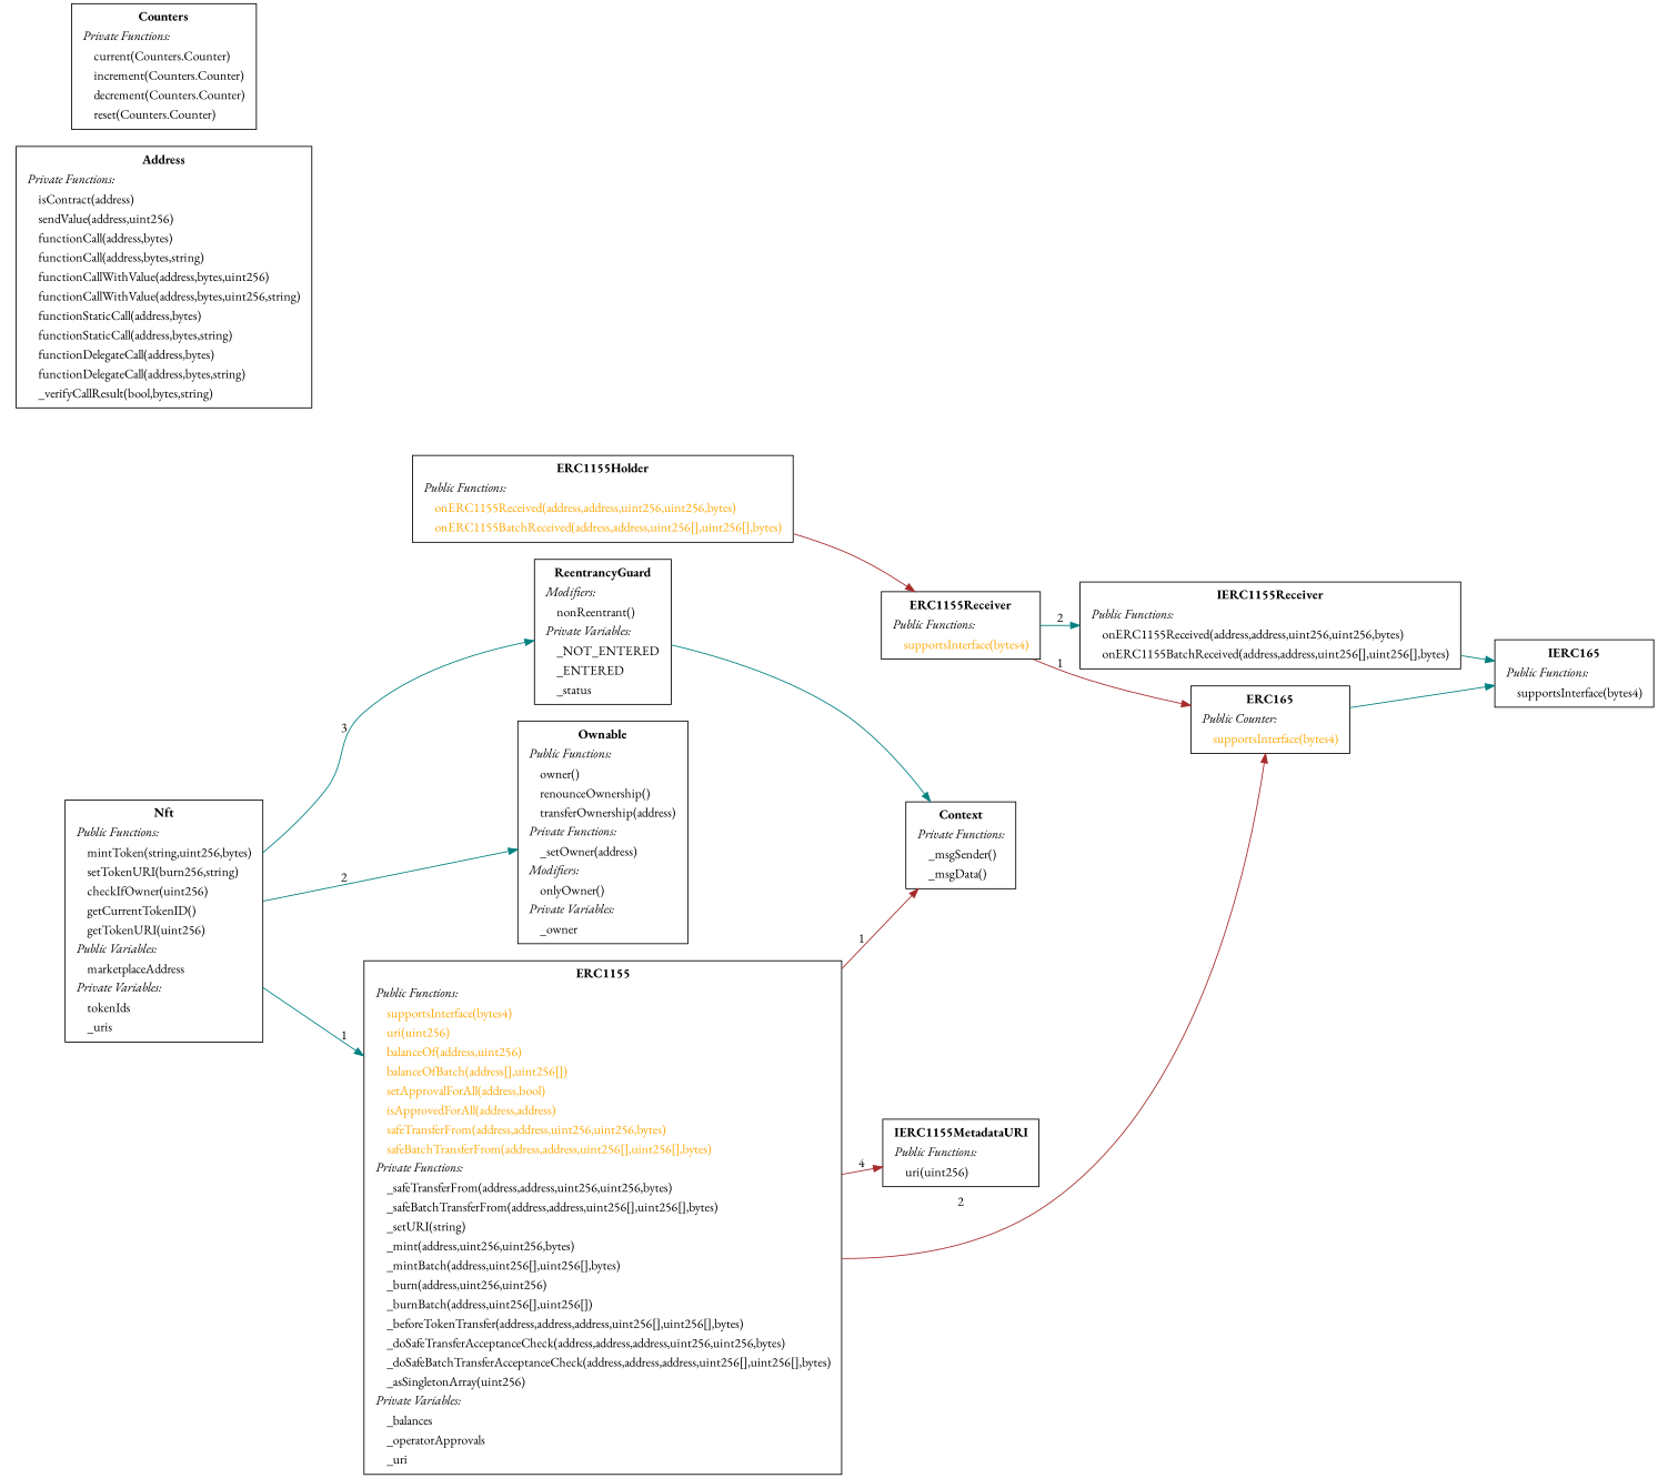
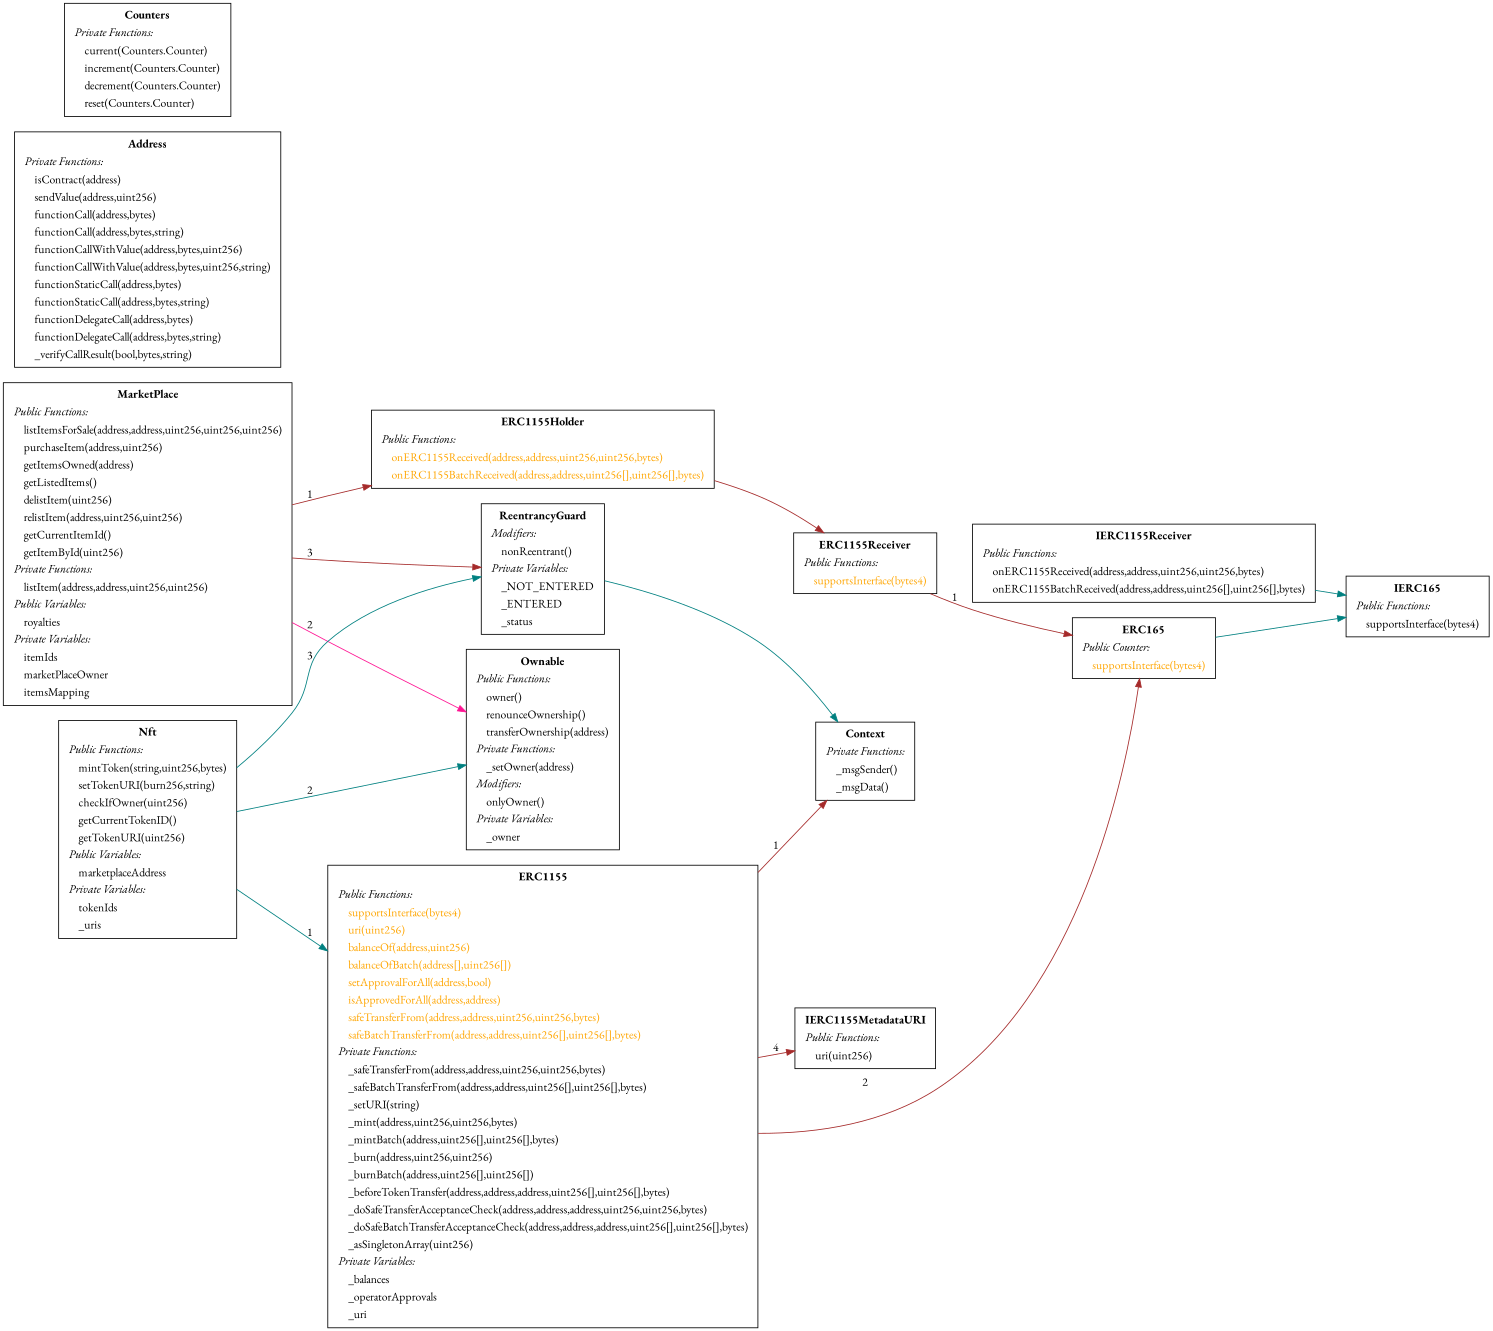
  digraph {
    fontname="EB Garamond"
    rankdir=LR
    node [fontname="EB Garamond" shape=box]
    edge [color=brown fontname="EB Garamond"]
+   n1 [label=< <TABLE border="0"><TR><TD align="center"><B>MarketPlace</B></TD></TR><TR><TD align="left"><I>Public Functions:</I></TD></TR><TR><TD align="left">    listItemsForSale(address,address,uint256,uint256,uint256)</TD></TR><TR><TD align="left">    purchaseItem(address,uint256)</TD></TR><TR><TD align="left">    getItemsOwned(address)</TD></TR><TR><TD align="left">    getListedItems()</TD></TR><TR><TD align="left">    delistItem(uint256)</TD></TR><TR><TD align="left">    relistItem(address,uint256,uint256)</TD></TR><TR><TD align="left">    getCurrentItemId()</TD></TR><TR><TD align="left">    getItemById(uint256)</TD></TR><TR><TD align="left"><I>Private Functions:</I></TD></TR><TR><TD align="left">    listItem(address,address,uint256,uint256)</TD></TR><TR><TD align="left"><I>Public Variables:</I></TD></TR><TR><TD align="left">    royalties</TD></TR><TR><TD align="left"><I>Private Variables:</I></TD></TR><TR><TD align="left">    itemIds</TD></TR><TR><TD align="left">    marketPlaceOwner</TD></TR><TR><TD align="left">    itemsMapping</TD></TR></TABLE> >]
    n2 [label=< <TABLE border="0"><TR><TD align="center"><B>ERC1155Holder</B></TD></TR><TR><TD align="left"><I>Public Functions:</I></TD></TR><TR><TD align="left"><font color="#FFA500">    onERC1155Received(address,address,uint256,uint256,bytes)</font></TD></TR><TR><TD align="left"><font color="#FFA500">    onERC1155BatchReceived(address,address,uint256[],uint256[],bytes)</font></TD></TR></TABLE> >]
    n3 [label=< <TABLE border="0"><TR><TD align="center"><B>Ownable</B></TD></TR><TR><TD align="left"><I>Public Functions:</I></TD></TR><TR><TD align="left">    owner()</TD></TR><TR><TD align="left">    renounceOwnership()</TD></TR><TR><TD align="left">    transferOwnership(address)</TD></TR><TR><TD align="left"><I>Private Functions:</I></TD></TR><TR><TD align="left">    _setOwner(address)</TD></TR><TR><TD align="left"><I>Modifiers:</I></TD></TR><TR><TD align="left">    onlyOwner()</TD></TR><TR><TD align="left"><I>Private Variables:</I></TD></TR><TR><TD align="left">    _owner</TD></TR></TABLE> >]
    n4 [label=< <TABLE border="0"><TR><TD align="center"><B>ReentrancyGuard</B></TD></TR><TR><TD align="left"><I>Modifiers:</I></TD></TR><TR><TD align="left">    nonReentrant()</TD></TR><TR><TD align="left"><I>Private Variables:</I></TD></TR><TR><TD align="left">    _NOT_ENTERED</TD></TR><TR><TD align="left">    _ENTERED</TD></TR><TR><TD align="left">    _status</TD></TR></TABLE> >]
    n5 [label=< <TABLE border="0"><TR><TD align="center"><B>ERC1155Receiver</B></TD></TR><TR><TD align="left"><I>Public Functions:</I></TD></TR><TR><TD align="left"><font color="#FFA500">    supportsInterface(bytes4)</font></TD></TR></TABLE> >]
    n6 [label=< <TABLE border="0"><TR><TD align="center"><B>Context</B></TD></TR><TR><TD align="left"><I>Private Functions:</I></TD></TR><TR><TD align="left">    _msgSender()</TD></TR><TR><TD align="left">    _msgData()</TD></TR></TABLE> >]
    n7 [label=< <TABLE border="0"><TR><TD align="center"><B>ERC165</B></TD></TR><TR><TD align="left"><I>Public Counter:</I></TD></TR><TR><TD align="left"><font color="#FFA500">    supportsInterface(bytes4)</font></TD></TR></TABLE> >]
    n8 [label=< <TABLE border="0"><TR><TD align="center"><B>IERC1155Receiver</B></TD></TR><TR><TD align="left"><I>Public Functions:</I></TD></TR><TR><TD align="left">    onERC1155Received(address,address,uint256,uint256,bytes)</TD></TR><TR><TD align="left">    onERC1155BatchReceived(address,address,uint256[],uint256[],bytes)</TD></TR></TABLE> >]
    n9 [label=< <TABLE border="0"><TR><TD align="center"><B>Nft</B></TD></TR><TR><TD align="left"><I>Public Functions:</I></TD></TR><TR><TD align="left">    mintToken(string,uint256,bytes)</TD></TR><TR><TD align="left">    setTokenURI(burn256,string)</TD></TR><TR><TD align="left">    checkIfOwner(uint256)</TD></TR><TR><TD align="left">    getCurrentTokenID()</TD></TR><TR><TD align="left">    getTokenURI(uint256)</TD></TR><TR><TD align="left"><I>Public Variables:</I></TD></TR><TR><TD align="left">    marketplaceAddress</TD></TR><TR><TD align="left"><I>Private Variables:</I></TD></TR><TR><TD align="left">    tokenIds</TD></TR><TR><TD align="left">    _uris</TD></TR></TABLE> >]
    n10 [label=< <TABLE border="0"><TR><TD align="center"><B>ERC1155</B></TD></TR><TR><TD align="left"><I>Public Functions:</I></TD></TR><TR><TD align="left"><font color="#FFA500">    supportsInterface(bytes4)</font></TD></TR><TR><TD align="left"><font color="#FFA500">    uri(uint256)</font></TD></TR><TR><TD align="left"><font color="#FFA500">    balanceOf(address,uint256)</font></TD></TR><TR><TD align="left"><font color="#FFA500">    balanceOfBatch(address[],uint256[])</font></TD></TR><TR><TD align="left"><font color="#FFA500">    setApprovalForAll(address,bool)</font></TD></TR><TR><TD align="left"><font color="#FFA500">    isApprovedForAll(address,address)</font></TD></TR><TR><TD align="left"><font color="#FFA500">    safeTransferFrom(address,address,uint256,uint256,bytes)</font></TD></TR><TR><TD align="left"><font color="#FFA500">    safeBatchTransferFrom(address,address,uint256[],uint256[],bytes)</font></TD></TR><TR><TD align="left"><I>Private Functions:</I></TD></TR><TR><TD align="left">    _safeTransferFrom(address,address,uint256,uint256,bytes)</TD></TR><TR><TD align="left">    _safeBatchTransferFrom(address,address,uint256[],uint256[],bytes)</TD></TR><TR><TD align="left">    _setURI(string)</TD></TR><TR><TD align="left">    _mint(address,uint256,uint256,bytes)</TD></TR><TR><TD align="left">    _mintBatch(address,uint256[],uint256[],bytes)</TD></TR><TR><TD align="left">    _burn(address,uint256,uint256)</TD></TR><TR><TD align="left">    _burnBatch(address,uint256[],uint256[])</TD></TR><TR><TD align="left">    _beforeTokenTransfer(address,address,address,uint256[],uint256[],bytes)</TD></TR><TR><TD align="left">    _doSafeTransferAcceptanceCheck(address,address,address,uint256,uint256,bytes)</TD></TR><TR><TD align="left">    _doSafeBatchTransferAcceptanceCheck(address,address,address,uint256[],uint256[],bytes)</TD></TR><TR><TD align="left">    _asSingletonArray(uint256)</TD></TR><TR><TD align="left"><I>Private Variables:</I></TD></TR><TR><TD align="left">    _balances</TD></TR><TR><TD align="left">    _operatorApprovals</TD></TR><TR><TD align="left">    _uri</TD></TR></TABLE> >]
    n11 [label=< <TABLE border="0"><TR><TD align="center"><B>IERC1155MetadataURI</B></TD></TR><TR><TD align="left"><I>Public Functions:</I></TD></TR><TR><TD align="left">    uri(uint256)</TD></TR></TABLE> >]
    n12 [label=< <TABLE border="0"><TR><TD align="center"><B>IERC165</B></TD></TR><TR><TD align="left"><I>Public Functions:</I></TD></TR><TR><TD align="left">    supportsInterface(bytes4)</TD></TR></TABLE> >]
    n13 [label=< <TABLE border="0"><TR><TD align="center"><B>Address</B></TD></TR><TR><TD align="left"><I>Private Functions:</I></TD></TR><TR><TD align="left">    isContract(address)</TD></TR><TR><TD align="left">    sendValue(address,uint256)</TD></TR><TR><TD align="left">    functionCall(address,bytes)</TD></TR><TR><TD align="left">    functionCall(address,bytes,string)</TD></TR><TR><TD align="left">    functionCallWithValue(address,bytes,uint256)</TD></TR><TR><TD align="left">    functionCallWithValue(address,bytes,uint256,string)</TD></TR><TR><TD align="left">    functionStaticCall(address,bytes)</TD></TR><TR><TD align="left">    functionStaticCall(address,bytes,string)</TD></TR><TR><TD align="left">    functionDelegateCall(address,bytes)</TD></TR><TR><TD align="left">    functionDelegateCall(address,bytes,string)</TD></TR><TR><TD align="left">    _verifyCallResult(bool,bytes,string)</TD></TR></TABLE> >]
    n14 [label=< <TABLE border="0"><TR><TD align="center"><B>Counters</B></TD></TR><TR><TD align="left"><I>Private Functions:</I></TD></TR><TR><TD align="left">    current(Counters.Counter)</TD></TR><TR><TD align="left">    increment(Counters.Counter)</TD></TR><TR><TD align="left">    decrement(Counters.Counter)</TD></TR><TR><TD align="left">    reset(Counters.Counter)</TD></TR></TABLE> >]
+   n1 -> n2 [label=1]
+   n1 -> n3 [color=deeppink label=2]
+   n1 -> n4 [label=3]
    n2 -> n5
    n4 -> n6 [color=teal]
    n5 -> n7 [label=1]
-   n5 -> n8 [color=teal label=2]
    n7 -> n12 [color=teal]
    n8 -> n12 [color=teal]
    n9 -> n3 [color=teal label=2]
    n9 -> n4 [color=teal label=3]
    n9 -> n10 [color=teal label=1]
    n10 -> n6 [label=1]
    n10 -> n7 [label=2]
    n10 -> n11 [label=4]
  }
